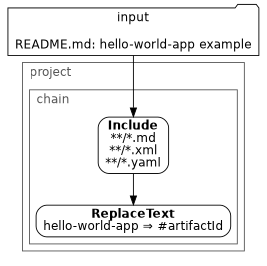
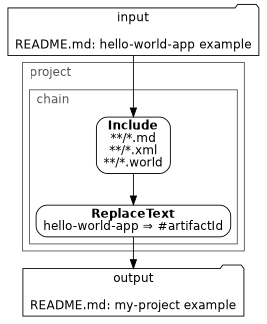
  digraph {
    fontname="DejaVu Sans"
    labeljust=l
    rankdir=TB
    node [fontname="DejaVu Sans" shape=rect style=rounded]
    edge [fontname="DejaVu Sans"]
    n1 [label=<<b>ReplaceText</b><br/>hello-world-app &#x21D2; #artifactId>]
-   n2 [label=<<b>Include</b><br/>**/*.md<br/>**/*.xml<br/>**/*.yaml>]
+   n2 [label=<<b>Include</b><br/>**/*.md<br/>**/*.xml<br/>**/*.world>]
+   n3 [label="output\n\nREADME.md: my-project example" shape=folder]
    n4 [label="input\n\nREADME.md: hello-world-app example" shape=folder]
    subgraph cluster_1 {
      color="#555555"
      fontcolor="#555555"
      label=project
      subgraph cluster_2 {
        color="#555555"
        fontcolor="#555555"
        label=chain
        n1
        n2
      }
    }
+   n1 -> n3
    n2 -> n1
    n4 -> n2
  }
